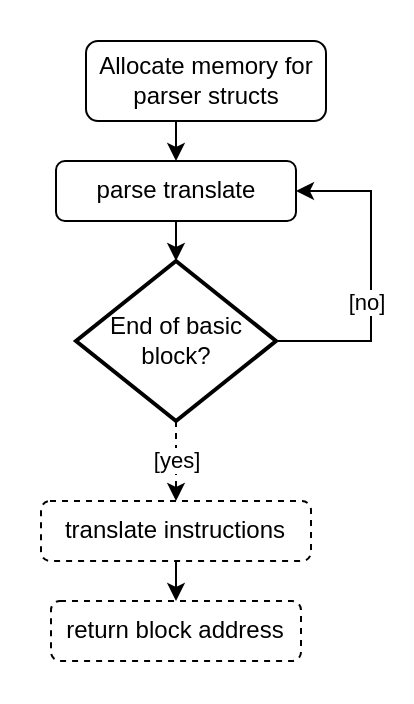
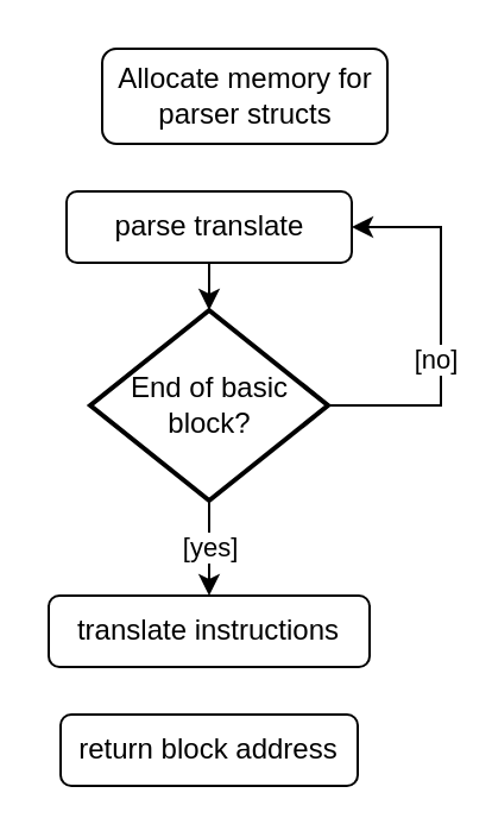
  <mxCell id="0" />
  <mxCell id="1" parent="0" />
- <mxCell id="2" style="edgeStyle=orthogonalEdgeStyle;rounded=0;orthogonalLoop=1;jettySize=auto;html=1;exitX=0.5;exitY=1;exitDx=0;exitDy=0;entryX=0.5;entryY=0;entryDx=0;entryDy=0;" edge="1" parent="1" source="3" target="5"><mxGeometry relative="1" as="geometry" /></mxCell>
  <mxCell id="3" value="Allocate memory for parser structs" style="rounded=1;whiteSpace=wrap;html=1;fontSize=12;glass=0;strokeWidth=1;shadow=0;" parent="1" vertex="1"><mxGeometry x="42.5" y="20" width="120" height="40" as="geometry" /></mxCell>
  <mxCell id="4" style="edgeStyle=orthogonalEdgeStyle;rounded=0;orthogonalLoop=1;jettySize=auto;html=1;exitX=0.5;exitY=1;exitDx=0;exitDy=0;entryX=0.5;entryY=0;entryDx=0;entryDy=0;entryPerimeter=0;" edge="1" parent="1" source="5" target="9"><mxGeometry relative="1" as="geometry" /></mxCell>
  <mxCell id="5" value="parse translate" style="rounded=1;whiteSpace=wrap;html=1;" vertex="1" parent="1"><mxGeometry x="27.5" y="80" width="120" height="30" as="geometry" /></mxCell>
  <mxCell id="6" style="edgeStyle=orthogonalEdgeStyle;rounded=0;orthogonalLoop=1;jettySize=auto;html=1;exitX=1;exitY=0.5;exitDx=0;exitDy=0;exitPerimeter=0;entryX=1;entryY=0.5;entryDx=0;entryDy=0;" edge="1" parent="1" source="9" target="5"><mxGeometry relative="1" as="geometry"><Array as="points"><mxPoint x="185" y="170" /><mxPoint x="185" y="95" /></Array></mxGeometry></mxCell>
  <mxCell id="7" value="[no]" style="edgeLabel;html=1;align=center;verticalAlign=middle;resizable=0;points=[];" vertex="1" connectable="0" parent="6"><mxGeometry x="-0.586" y="10" relative="1" as="geometry"><mxPoint x="12" y="-10" as="offset" /></mxGeometry></mxCell>
- <mxCell id="8" value="&lt;div&gt;[yes]&lt;/div&gt;" style="edgeStyle=orthogonalEdgeStyle;rounded=0;orthogonalLoop=1;jettySize=auto;html=1;exitX=0.5;exitY=1;exitDx=0;exitDy=0;exitPerimeter=0;entryX=0.5;entryY=0;entryDx=0;entryDy=0;dashed=1;" edge="1" parent="1" source="9" target="11"><mxGeometry relative="1" as="geometry" /></mxCell>
+ <mxCell id="8" value="&lt;div&gt;[yes]&lt;/div&gt;" style="edgeStyle=orthogonalEdgeStyle;rounded=0;orthogonalLoop=1;jettySize=auto;html=1;exitX=0.5;exitY=1;exitDx=0;exitDy=0;exitPerimeter=0;entryX=0.5;entryY=0;entryDx=0;entryDy=0;" edge="1" parent="1" source="9" target="11"><mxGeometry relative="1" as="geometry" /></mxCell>
  <mxCell id="9" value="End of basic block?" style="strokeWidth=2;html=1;shape=mxgraph.flowchart.decision;whiteSpace=wrap;" vertex="1" parent="1"><mxGeometry x="37.5" y="130" width="100" height="80" as="geometry" /></mxCell>
- <mxCell id="10" style="edgeStyle=orthogonalEdgeStyle;rounded=0;orthogonalLoop=1;jettySize=auto;html=1;exitX=0.5;exitY=1;exitDx=0;exitDy=0;entryX=0.5;entryY=0;entryDx=0;entryDy=0;" edge="1" parent="1" source="11" target="12"><mxGeometry relative="1" as="geometry" /></mxCell>
- <mxCell id="11" value="translate instructions" style="rounded=1;whiteSpace=wrap;html=1;dashed=1;" vertex="1" parent="1"><mxGeometry x="20" y="250" width="135" height="30" as="geometry" /></mxCell>
- <mxCell id="12" value="return block address" style="rounded=1;whiteSpace=wrap;html=1;dashed=1;" vertex="1" parent="1"><mxGeometry x="25" y="300" width="125" height="30" as="geometry" /></mxCell>
+ <mxCell id="11" value="translate instructions" style="rounded=1;whiteSpace=wrap;html=1;" vertex="1" parent="1"><mxGeometry x="20" y="250" width="135" height="30" as="geometry" /></mxCell>
+ <mxCell id="12" value="return block address" style="rounded=1;whiteSpace=wrap;html=1;" vertex="1" parent="1"><mxGeometry x="25" y="300" width="125" height="30" as="geometry" /></mxCell>
